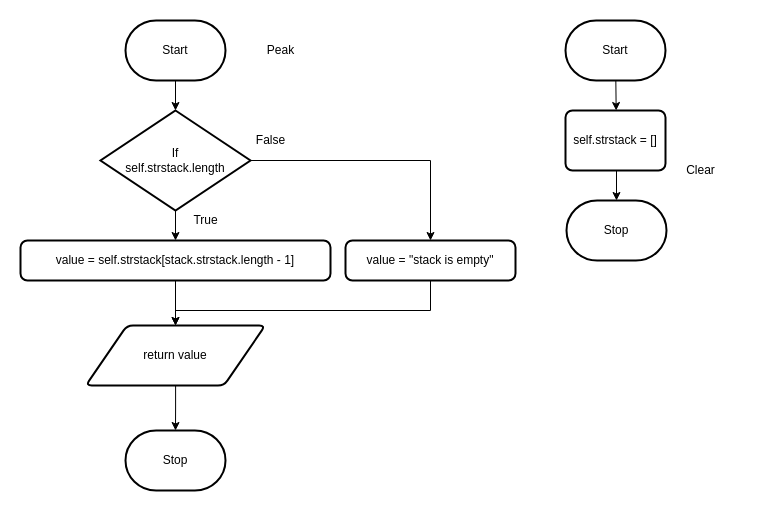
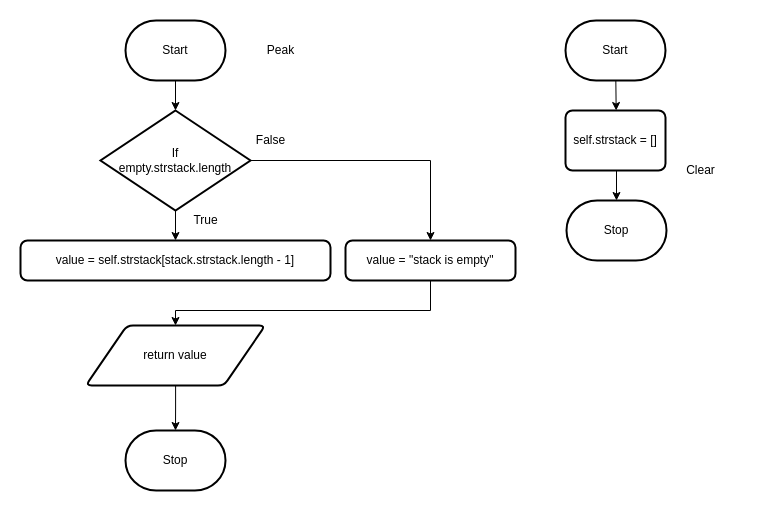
  <mxCell id="0" />
  <mxCell id="1" parent="0" />
  <mxCell id="2" value="" style="edgeStyle=none;html=1;" parent="1" source="3" target="15" edge="1"><mxGeometry relative="1" as="geometry" /></mxCell>
  <mxCell id="3" value="Start" style="strokeWidth=2;html=1;shape=mxgraph.flowchart.terminator;whiteSpace=wrap;" parent="1" vertex="1"><mxGeometry x="125" y="20" width="100" height="60" as="geometry" /></mxCell>
  <mxCell id="4" value="Peak" style="text;html=1;align=center;verticalAlign=middle;resizable=0;points=[];autosize=1;strokeColor=none;fillColor=none;" parent="1" vertex="1"><mxGeometry x="255" y="35" width="50" height="30" as="geometry" /></mxCell>
  <mxCell id="5" value="Stop" style="strokeWidth=2;html=1;shape=mxgraph.flowchart.terminator;whiteSpace=wrap;" parent="1" vertex="1"><mxGeometry x="125" y="430" width="100" height="60" as="geometry" /></mxCell>
  <mxCell id="6" value="&lt;div style=&quot;color: rgb(59, 59, 59); background-color: rgb(255, 255, 255); font-family: Consolas, &amp;quot;Courier New&amp;quot;, monospace; font-weight: normal; font-size: 14px; line-height: 19px;&quot;&gt;&lt;br&gt;&lt;/div&gt;" style="text;whiteSpace=wrap;html=1;" parent="1" vertex="1"><mxGeometry x="575" y="80" width="160" height="40" as="geometry" /></mxCell>
  <mxCell id="7" value="Clear" style="text;html=1;align=center;verticalAlign=middle;resizable=0;points=[];autosize=1;strokeColor=none;fillColor=none;" parent="1" vertex="1"><mxGeometry x="675" y="155" width="50" height="30" as="geometry" /></mxCell>
  <mxCell id="8" value="" style="edgeStyle=none;html=1;" parent="1" source="9" edge="1"><mxGeometry relative="1" as="geometry"><mxPoint x="615.667" y="110" as="targetPoint" /></mxGeometry></mxCell>
  <mxCell id="9" value="Start" style="strokeWidth=2;html=1;shape=mxgraph.flowchart.terminator;whiteSpace=wrap;" parent="1" vertex="1"><mxGeometry x="565" y="20" width="100" height="60" as="geometry" /></mxCell>
  <mxCell id="10" value="" style="edgeStyle=none;html=1;" parent="1" target="11" edge="1"><mxGeometry relative="1" as="geometry"><mxPoint x="616" y="170" as="sourcePoint" /></mxGeometry></mxCell>
  <mxCell id="11" value="Stop" style="strokeWidth=2;html=1;shape=mxgraph.flowchart.terminator;whiteSpace=wrap;" parent="1" vertex="1"><mxGeometry x="566" y="200" width="100" height="60" as="geometry" /></mxCell>
  <mxCell id="12" value="self.strstack = []" style="rounded=1;whiteSpace=wrap;html=1;absoluteArcSize=1;arcSize=14;strokeWidth=2;" parent="1" vertex="1"><mxGeometry x="565" y="110" width="100" height="60" as="geometry" /></mxCell>
  <mxCell id="13" value="" style="edgeStyle=none;html=1;" parent="1" source="15" edge="1"><mxGeometry relative="1" as="geometry"><mxPoint x="175" y="240" as="targetPoint" /></mxGeometry></mxCell>
  <mxCell id="14" style="edgeStyle=orthogonalEdgeStyle;html=1;entryX=0.5;entryY=0;entryDx=0;entryDy=0;rounded=0;" edge="1" parent="1" source="15" target="22"><mxGeometry relative="1" as="geometry" /></mxCell>
- <mxCell id="15" value="If&lt;br&gt;self.strstack.length" style="strokeWidth=2;html=1;shape=mxgraph.flowchart.decision;whiteSpace=wrap;" parent="1" vertex="1"><mxGeometry x="100" y="110" width="150" height="100" as="geometry" /></mxCell>
+ <mxCell id="15" value="If&lt;br&gt;empty.strstack.length" style="strokeWidth=2;html=1;shape=mxgraph.flowchart.decision;whiteSpace=wrap;" parent="1" vertex="1"><mxGeometry x="100" y="110" width="150" height="100" as="geometry" /></mxCell>
  <mxCell id="16" value="True" style="text;html=1;align=center;verticalAlign=middle;resizable=0;points=[];autosize=1;strokeColor=none;fillColor=none;" parent="1" vertex="1"><mxGeometry x="180" y="205" width="50" height="30" as="geometry" /></mxCell>
  <mxCell id="17" value="" style="edgeStyle=orthogonalEdgeStyle;rounded=0;html=1;" edge="1" parent="1" source="18" target="5"><mxGeometry relative="1" as="geometry" /></mxCell>
  <mxCell id="18" value="return value" style="shape=parallelogram;html=1;strokeWidth=2;perimeter=parallelogramPerimeter;whiteSpace=wrap;rounded=1;arcSize=12;size=0.23;" parent="1" vertex="1"><mxGeometry x="85.25" y="325" width="179.5" height="60" as="geometry" /></mxCell>
- <mxCell id="19" style="edgeStyle=orthogonalEdgeStyle;rounded=0;html=1;entryX=0.5;entryY=0;entryDx=0;entryDy=0;" edge="1" parent="1" source="20" target="18"><mxGeometry relative="1" as="geometry" /></mxCell>
  <mxCell id="20" value="value = self.strstack[stack.strstack.length - 1]" style="rounded=1;whiteSpace=wrap;html=1;absoluteArcSize=1;arcSize=14;strokeWidth=2;" vertex="1" parent="1"><mxGeometry x="20" y="240" width="310" height="40" as="geometry" /></mxCell>
  <mxCell id="21" style="edgeStyle=orthogonalEdgeStyle;rounded=0;html=1;entryX=0.5;entryY=0;entryDx=0;entryDy=0;" edge="1" parent="1" source="22" target="18"><mxGeometry relative="1" as="geometry"><Array as="points"><mxPoint x="430" y="310" /><mxPoint x="175" y="310" /></Array></mxGeometry></mxCell>
  <mxCell id="22" value="value = &quot;stack is empty&quot;" style="rounded=1;whiteSpace=wrap;html=1;absoluteArcSize=1;arcSize=14;strokeWidth=2;" vertex="1" parent="1"><mxGeometry x="345" y="240" width="170" height="40" as="geometry" /></mxCell>
  <mxCell id="23" value="False" style="text;html=1;align=center;verticalAlign=middle;resizable=0;points=[];autosize=1;strokeColor=none;fillColor=none;" vertex="1" parent="1"><mxGeometry x="245" y="125" width="50" height="30" as="geometry" /></mxCell>
